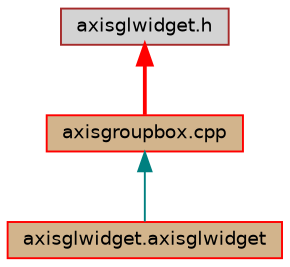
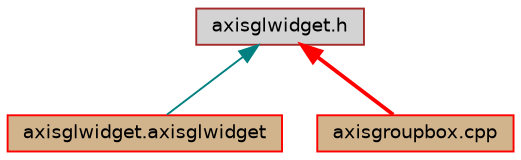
  digraph {
    node [color=red fillcolor=tan fontname=Helvetica fontsize=10 shape=record style=filled]
    edge [dir=back fontname=Helvetica fontsize=10 labelfontname=Helvetica labelfontsize=10]
    n1 [color=brown fillcolor=lightgrey fontcolor=black height=0.2 label="axisglwidget.h" width=0.4]
    n2 [height=0.2 label="axisglwidget.axisglwidget" width=0.4]
    n3 [height=0.2 label="axisgroupbox.cpp" width=0.4]
-   n3 -> n2 [color=teal style=solid]
+   n1 -> n2 [color=teal style=solid]
    n1 -> n3 [color=red style=bold]
  }
